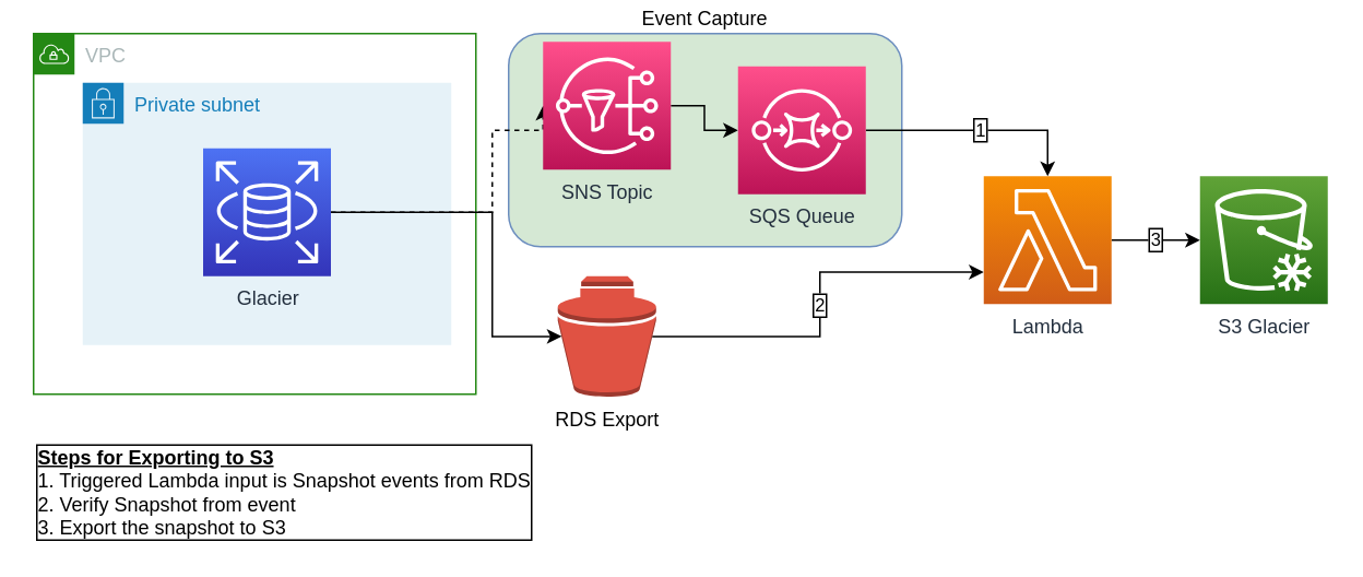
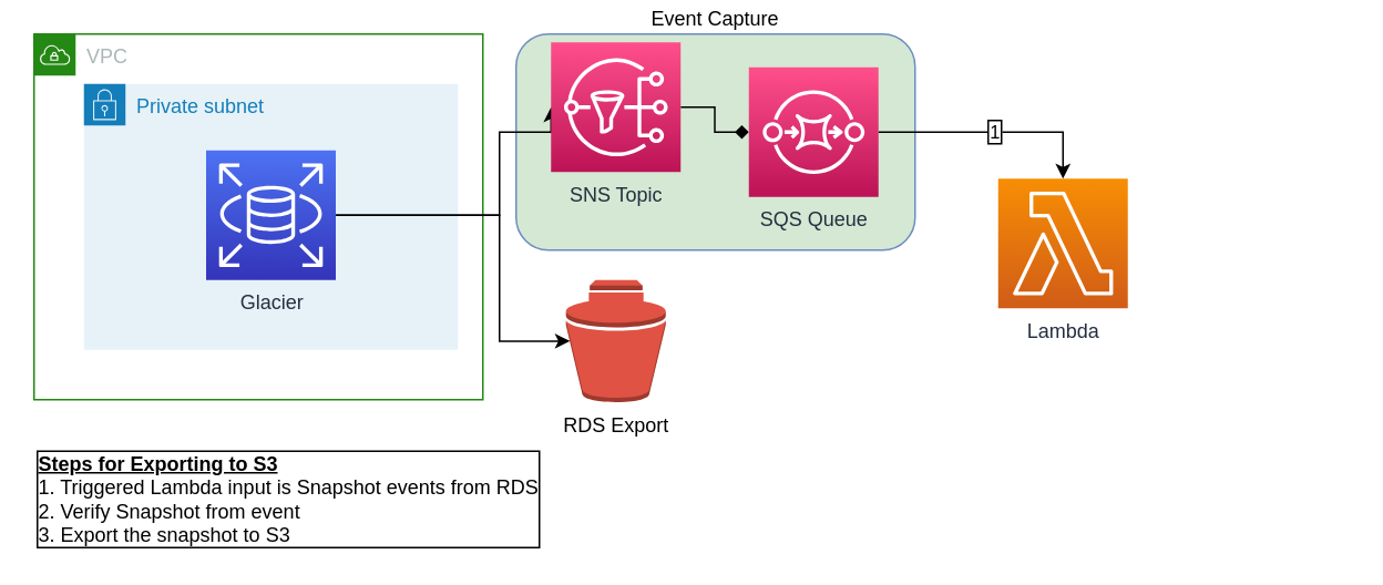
  <mxCell id="0" />
  <mxCell id="1" parent="0" />
  <mxCell id="2" value="VPC" style="points=[[0,0],[0.25,0],[0.5,0],[0.75,0],[1,0],[1,0.25],[1,0.5],[1,0.75],[1,1],[0.75,1],[0.5,1],[0.25,1],[0,1],[0,0.75],[0,0.5],[0,0.25]];outlineConnect=0;gradientColor=none;html=1;whiteSpace=wrap;fontSize=12;fontStyle=0;shape=mxgraph.aws4.group;grIcon=mxgraph.aws4.group_vpc;strokeColor=#248814;fillColor=none;verticalAlign=top;align=left;spacingLeft=30;fontColor=#AAB7B8;dashed=0;" vertex="1" parent="1"><mxGeometry x="20" y="20" width="270" height="220" as="geometry" /></mxCell>
  <mxCell id="3" value="Event Capture" style="rounded=1;whiteSpace=wrap;html=1;fillColor=#d5e8d4;strokeColor=#6c8ebf;labelPosition=center;verticalLabelPosition=top;align=center;verticalAlign=bottom;" vertex="1" parent="1"><mxGeometry x="310" y="20" width="240" height="130" as="geometry" /></mxCell>
  <mxCell id="4" value="Private subnet" style="points=[[0,0],[0.25,0],[0.5,0],[0.75,0],[1,0],[1,0.25],[1,0.5],[1,0.75],[1,1],[0.75,1],[0.5,1],[0.25,1],[0,1],[0,0.75],[0,0.5],[0,0.25]];outlineConnect=0;gradientColor=none;html=1;whiteSpace=wrap;fontSize=12;fontStyle=0;shape=mxgraph.aws4.group;grIcon=mxgraph.aws4.group_security_group;grStroke=0;strokeColor=#147EBA;fillColor=#E6F2F8;verticalAlign=top;align=left;spacingLeft=30;fontColor=#147EBA;dashed=0;" vertex="1" parent="1"><mxGeometry x="50" y="50" width="225" height="160" as="geometry" /></mxCell>
  <mxCell id="5" style="edgeStyle=orthogonalEdgeStyle;rounded=0;orthogonalLoop=1;jettySize=auto;html=1;entryX=0.04;entryY=0.5;entryDx=0;entryDy=0;entryPerimeter=0;" edge="1" parent="1" source="7" target="9"><mxGeometry relative="1" as="geometry"><Array as="points"><mxPoint x="300" y="129" /><mxPoint x="300" y="205" /></Array></mxGeometry></mxCell>
- <mxCell id="6" style="edgeStyle=orthogonalEdgeStyle;rounded=0;orthogonalLoop=1;jettySize=auto;html=1;exitX=1;exitY=0.5;exitDx=0;exitDy=0;exitPerimeter=0;entryX=0;entryY=0.5;entryDx=0;entryDy=0;entryPerimeter=0;dashed=1;" edge="1" parent="1" source="7" target="14"><mxGeometry relative="1" as="geometry"><Array as="points"><mxPoint x="300" y="129" /><mxPoint x="300" y="79" /></Array></mxGeometry></mxCell>
+ <mxCell id="6" style="edgeStyle=orthogonalEdgeStyle;rounded=0;orthogonalLoop=1;jettySize=auto;html=1;exitX=1;exitY=0.5;exitDx=0;exitDy=0;exitPerimeter=0;entryX=0;entryY=0.5;entryDx=0;entryDy=0;entryPerimeter=0;" edge="1" parent="1" source="7" target="14"><mxGeometry relative="1" as="geometry"><Array as="points"><mxPoint x="300" y="129" /><mxPoint x="300" y="79" /></Array></mxGeometry></mxCell>
  <mxCell id="7" value="Glacier" style="sketch=0;points=[[0,0,0],[0.25,0,0],[0.5,0,0],[0.75,0,0],[1,0,0],[0,1,0],[0.25,1,0],[0.5,1,0],[0.75,1,0],[1,1,0],[0,0.25,0],[0,0.5,0],[0,0.75,0],[1,0.25,0],[1,0.5,0],[1,0.75,0]];outlineConnect=0;fontColor=#232F3E;gradientColor=#4D72F3;gradientDirection=north;fillColor=#3334B9;strokeColor=#ffffff;dashed=0;verticalLabelPosition=bottom;verticalAlign=top;align=center;html=1;fontSize=12;fontStyle=0;aspect=fixed;shape=mxgraph.aws4.resourceIcon;resIcon=mxgraph.aws4.rds;" vertex="1" parent="1"><mxGeometry x="123.5" y="90" width="78" height="78" as="geometry" /></mxCell>
- <mxCell id="8" value="2" style="edgeStyle=orthogonalEdgeStyle;rounded=0;orthogonalLoop=1;jettySize=auto;html=1;exitX=0.96;exitY=0.5;exitDx=0;exitDy=0;exitPerimeter=0;entryX=0;entryY=0.75;entryDx=0;entryDy=0;entryPerimeter=0;labelBorderColor=default;" edge="1" parent="1" source="9" target="11"><mxGeometry relative="1" as="geometry" /></mxCell>
  <mxCell id="9" value="RDS Export" style="outlineConnect=0;dashed=0;verticalLabelPosition=bottom;verticalAlign=top;align=center;html=1;shape=mxgraph.aws3.snapshot;fillColor=#E05243;gradientColor=none;" vertex="1" parent="1"><mxGeometry x="340" y="168" width="60" height="73.5" as="geometry" /></mxCell>
- <mxCell id="10" value="3" style="edgeStyle=orthogonalEdgeStyle;rounded=0;orthogonalLoop=1;jettySize=auto;html=1;exitX=1;exitY=0.5;exitDx=0;exitDy=0;exitPerimeter=0;entryX=0;entryY=0.5;entryDx=0;entryDy=0;entryPerimeter=0;labelBorderColor=default;" edge="1" parent="1" source="11" target="12"><mxGeometry relative="1" as="geometry" /></mxCell>
  <mxCell id="11" value="Lambda" style="sketch=0;points=[[0,0,0],[0.25,0,0],[0.5,0,0],[0.75,0,0],[1,0,0],[0,1,0],[0.25,1,0],[0.5,1,0],[0.75,1,0],[1,1,0],[0,0.25,0],[0,0.5,0],[0,0.75,0],[1,0.25,0],[1,0.5,0],[1,0.75,0]];outlineConnect=0;fontColor=#232F3E;gradientColor=#F78E04;gradientDirection=north;fillColor=#D05C17;strokeColor=#ffffff;dashed=0;verticalLabelPosition=bottom;verticalAlign=top;align=center;html=1;fontSize=12;fontStyle=0;aspect=fixed;shape=mxgraph.aws4.resourceIcon;resIcon=mxgraph.aws4.lambda;" vertex="1" parent="1"><mxGeometry x="600" y="107" width="78" height="78" as="geometry" /></mxCell>
- <mxCell id="12" value="S3 Glacier" style="sketch=0;points=[[0,0,0],[0.25,0,0],[0.5,0,0],[0.75,0,0],[1,0,0],[0,1,0],[0.25,1,0],[0.5,1,0],[0.75,1,0],[1,1,0],[0,0.25,0],[0,0.5,0],[0,0.75,0],[1,0.25,0],[1,0.5,0],[1,0.75,0]];outlineConnect=0;fontColor=#232F3E;gradientColor=#60A337;gradientDirection=north;fillColor=#277116;strokeColor=#ffffff;dashed=0;verticalLabelPosition=bottom;verticalAlign=top;align=center;html=1;fontSize=12;fontStyle=0;aspect=fixed;shape=mxgraph.aws4.resourceIcon;resIcon=mxgraph.aws4.glacier;" vertex="1" parent="1"><mxGeometry x="732" y="107" width="78" height="78" as="geometry" /></mxCell>
- <mxCell id="13" style="edgeStyle=orthogonalEdgeStyle;rounded=0;orthogonalLoop=1;jettySize=auto;html=1;exitX=1;exitY=0.5;exitDx=0;exitDy=0;exitPerimeter=0;entryX=0;entryY=0.5;entryDx=0;entryDy=0;entryPerimeter=0;" edge="1" parent="1" source="14" target="16"><mxGeometry relative="1" as="geometry" /></mxCell>
+ <mxCell id="13" style="edgeStyle=orthogonalEdgeStyle;rounded=0;orthogonalLoop=1;jettySize=auto;html=1;exitX=1;exitY=0.5;exitDx=0;exitDy=0;exitPerimeter=0;entryX=0;entryY=0.5;entryDx=0;entryDy=0;entryPerimeter=0;endArrow=diamond;" edge="1" parent="1" source="14" target="16"><mxGeometry relative="1" as="geometry" /></mxCell>
  <mxCell id="14" value="SNS Topic" style="sketch=0;points=[[0,0,0],[0.25,0,0],[0.5,0,0],[0.75,0,0],[1,0,0],[0,1,0],[0.25,1,0],[0.5,1,0],[0.75,1,0],[1,1,0],[0,0.25,0],[0,0.5,0],[0,0.75,0],[1,0.25,0],[1,0.5,0],[1,0.75,0]];outlineConnect=0;fontColor=#232F3E;gradientColor=#FF4F8B;gradientDirection=north;fillColor=#BC1356;strokeColor=#ffffff;dashed=0;verticalLabelPosition=bottom;verticalAlign=top;align=center;html=1;fontSize=12;fontStyle=0;aspect=fixed;shape=mxgraph.aws4.resourceIcon;resIcon=mxgraph.aws4.sns;" vertex="1" parent="1"><mxGeometry x="331" y="25" width="78" height="78" as="geometry" /></mxCell>
  <mxCell id="15" value="1" style="edgeStyle=orthogonalEdgeStyle;rounded=0;orthogonalLoop=1;jettySize=auto;html=1;exitX=1;exitY=0.5;exitDx=0;exitDy=0;exitPerimeter=0;entryX=0.5;entryY=0;entryDx=0;entryDy=0;entryPerimeter=0;labelBorderColor=default;" edge="1" parent="1" source="16" target="11"><mxGeometry relative="1" as="geometry" /></mxCell>
  <mxCell id="16" value="SQS Queue" style="sketch=0;points=[[0,0,0],[0.25,0,0],[0.5,0,0],[0.75,0,0],[1,0,0],[0,1,0],[0.25,1,0],[0.5,1,0],[0.75,1,0],[1,1,0],[0,0.25,0],[0,0.5,0],[0,0.75,0],[1,0.25,0],[1,0.5,0],[1,0.75,0]];outlineConnect=0;fontColor=#232F3E;gradientColor=#FF4F8B;gradientDirection=north;fillColor=#BC1356;strokeColor=#ffffff;dashed=0;verticalLabelPosition=bottom;verticalAlign=top;align=center;html=1;fontSize=12;fontStyle=0;aspect=fixed;shape=mxgraph.aws4.resourceIcon;resIcon=mxgraph.aws4.sqs;" vertex="1" parent="1"><mxGeometry x="450" y="40" width="78" height="78" as="geometry" /></mxCell>
  <mxCell id="17" value="&lt;b&gt;&lt;u&gt;Steps for Exporting to S3&lt;/u&gt;&lt;/b&gt;&lt;br&gt;1. Triggered Lambda input is Snapshot events from RDS&lt;br&gt;2. Verify Snapshot from event&lt;br&gt;3. Export the snapshot to S3" style="text;html=1;align=left;verticalAlign=middle;resizable=0;points=[];autosize=1;strokeColor=none;fillColor=none;labelBorderColor=default;" vertex="1" parent="1"><mxGeometry x="20" y="270" width="320" height="60" as="geometry" /></mxCell>
